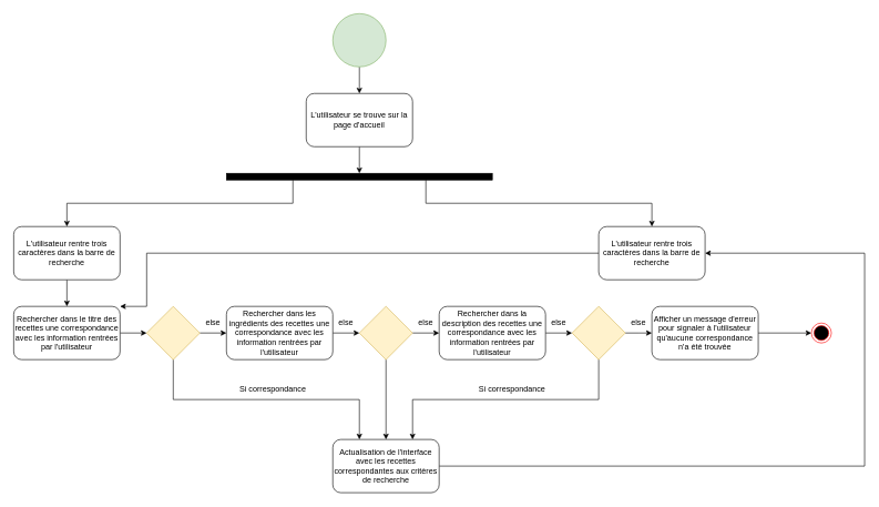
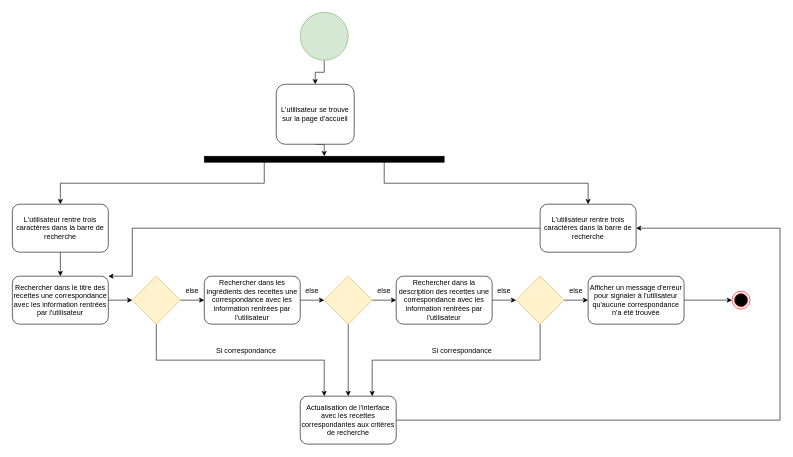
  <mxCell id="0" />
  <mxCell id="1" parent="0" />
  <mxCell id="2" style="edgeStyle=orthogonalEdgeStyle;rounded=0;orthogonalLoop=1;jettySize=auto;html=1;exitX=0.5;exitY=1;exitDx=0;exitDy=0;" edge="1" parent="1" source="3" target="5"><mxGeometry relative="1" as="geometry" /></mxCell>
  <mxCell id="3" value="" style="ellipse;whiteSpace=wrap;html=1;aspect=fixed;fillColor=#d5e8d4;strokeColor=#82b366;" vertex="1" parent="1"><mxGeometry x="500" y="20" width="80" height="80" as="geometry" /></mxCell>
  <mxCell id="4" style="edgeStyle=orthogonalEdgeStyle;rounded=0;orthogonalLoop=1;jettySize=auto;html=1;exitX=0.5;exitY=1;exitDx=0;exitDy=0;entryX=0.5;entryY=0;entryDx=0;entryDy=0;" edge="1" parent="1" source="5" target="8"><mxGeometry relative="1" as="geometry" /></mxCell>
- <mxCell id="5" value="L'utilisateur se trouve sur la page d'accueil" style="rounded=1;whiteSpace=wrap;html=1;" vertex="1" parent="1"><mxGeometry x="460" y="140" width="160" height="80" as="geometry" /></mxCell>
+ <mxCell id="5" value="L'utilisateur se trouve sur la page d'accueil" style="rounded=1;whiteSpace=wrap;html=1;" vertex="1" parent="1"><mxGeometry x="460" y="140" width="130" height="100" as="geometry" /></mxCell>
  <mxCell id="6" style="edgeStyle=orthogonalEdgeStyle;rounded=0;orthogonalLoop=1;jettySize=auto;html=1;exitX=0.25;exitY=1;exitDx=0;exitDy=0;entryX=0.5;entryY=0;entryDx=0;entryDy=0;" edge="1" parent="1" source="8" target="10"><mxGeometry relative="1" as="geometry" /></mxCell>
  <mxCell id="7" style="edgeStyle=orthogonalEdgeStyle;rounded=0;orthogonalLoop=1;jettySize=auto;html=1;exitX=0.75;exitY=1;exitDx=0;exitDy=0;entryX=0.5;entryY=0;entryDx=0;entryDy=0;" edge="1" parent="1" source="8" target="39"><mxGeometry relative="1" as="geometry" /></mxCell>
  <mxCell id="8" value="" style="rounded=0;whiteSpace=wrap;html=1;fillColor=#000000;" vertex="1" parent="1"><mxGeometry x="340" y="260" width="400" height="10" as="geometry" /></mxCell>
  <mxCell id="9" style="edgeStyle=orthogonalEdgeStyle;rounded=0;orthogonalLoop=1;jettySize=auto;html=1;exitX=0.5;exitY=1;exitDx=0;exitDy=0;entryX=0.5;entryY=0;entryDx=0;entryDy=0;" edge="1" parent="1" source="10" target="12"><mxGeometry relative="1" as="geometry" /></mxCell>
  <mxCell id="10" value="L'utilisateur rentre trois caractères dans la barre de recherche" style="rounded=1;whiteSpace=wrap;html=1;fillColor=#FFFFFF;" vertex="1" parent="1"><mxGeometry x="20" y="340" width="160" height="80" as="geometry" /></mxCell>
  <mxCell id="11" style="edgeStyle=orthogonalEdgeStyle;rounded=0;orthogonalLoop=1;jettySize=auto;html=1;exitX=1;exitY=0.5;exitDx=0;exitDy=0;entryX=0;entryY=0.5;entryDx=0;entryDy=0;" edge="1" parent="1" source="12" target="15"><mxGeometry relative="1" as="geometry"><mxPoint x="230" y="500" as="targetPoint" /></mxGeometry></mxCell>
  <mxCell id="12" value="Rechercher dans le titre des recettes une correspondance avec les information rentrées par l'utilisateur" style="rounded=1;whiteSpace=wrap;html=1;fillColor=#FFFFFF;" vertex="1" parent="1"><mxGeometry x="20" y="460" width="160" height="80" as="geometry" /></mxCell>
  <mxCell id="13" style="edgeStyle=orthogonalEdgeStyle;rounded=0;orthogonalLoop=1;jettySize=auto;html=1;exitX=1;exitY=0.5;exitDx=0;exitDy=0;entryX=0;entryY=0.5;entryDx=0;entryDy=0;" edge="1" parent="1" source="15" target="22"><mxGeometry relative="1" as="geometry"><mxPoint x="300" y="860" as="targetPoint" /></mxGeometry></mxCell>
  <mxCell id="14" style="edgeStyle=orthogonalEdgeStyle;rounded=0;orthogonalLoop=1;jettySize=auto;html=1;exitX=0.5;exitY=1;exitDx=0;exitDy=0;entryX=0.25;entryY=0;entryDx=0;entryDy=0;" edge="1" parent="1" source="15" target="17"><mxGeometry relative="1" as="geometry" /></mxCell>
  <mxCell id="15" value="" style="rhombus;whiteSpace=wrap;html=1;fillColor=#fff2cc;strokeColor=#d6b656;" vertex="1" parent="1"><mxGeometry x="220" y="460" width="80" height="80" as="geometry" /></mxCell>
  <mxCell id="16" style="edgeStyle=orthogonalEdgeStyle;rounded=0;orthogonalLoop=1;jettySize=auto;html=1;exitX=1;exitY=0.5;exitDx=0;exitDy=0;entryX=1;entryY=0.5;entryDx=0;entryDy=0;" edge="1" parent="1" source="17" target="39"><mxGeometry relative="1" as="geometry"><Array as="points"><mxPoint x="1300" y="700" /><mxPoint x="1300" y="380" /></Array></mxGeometry></mxCell>
  <mxCell id="17" value="Actualisation de l'interface avec les recettes correspondantes aux critères de recherche" style="rounded=1;whiteSpace=wrap;html=1;fillColor=#FFFFFF;" vertex="1" parent="1"><mxGeometry x="500" y="660" width="160" height="80" as="geometry" /></mxCell>
  <mxCell id="18" style="edgeStyle=orthogonalEdgeStyle;rounded=0;orthogonalLoop=1;jettySize=auto;html=1;exitX=1;exitY=0.5;exitDx=0;exitDy=0;entryX=0;entryY=0.5;entryDx=0;entryDy=0;" edge="1" parent="1" source="20" target="24"><mxGeometry relative="1" as="geometry" /></mxCell>
  <mxCell id="19" style="edgeStyle=orthogonalEdgeStyle;rounded=0;orthogonalLoop=1;jettySize=auto;html=1;exitX=0.5;exitY=1;exitDx=0;exitDy=0;entryX=0.5;entryY=0;entryDx=0;entryDy=0;" edge="1" parent="1" source="20" target="17"><mxGeometry relative="1" as="geometry" /></mxCell>
  <mxCell id="20" value="" style="rhombus;whiteSpace=wrap;html=1;fillColor=#fff2cc;strokeColor=#d6b656;" vertex="1" parent="1"><mxGeometry x="540" y="460" width="80" height="80" as="geometry" /></mxCell>
  <mxCell id="21" style="edgeStyle=orthogonalEdgeStyle;rounded=0;orthogonalLoop=1;jettySize=auto;html=1;exitX=1;exitY=0.5;exitDx=0;exitDy=0;entryX=0;entryY=0.5;entryDx=0;entryDy=0;" edge="1" parent="1" source="22" target="20"><mxGeometry relative="1" as="geometry" /></mxCell>
  <mxCell id="22" value="Rechercher dans les ingrédients des recettes une correspondance avec les information rentrées par l'utilisateur" style="rounded=1;whiteSpace=wrap;html=1;fillColor=#FFFFFF;" vertex="1" parent="1"><mxGeometry x="340" y="460" width="160" height="80" as="geometry" /></mxCell>
  <mxCell id="23" style="edgeStyle=orthogonalEdgeStyle;rounded=0;orthogonalLoop=1;jettySize=auto;html=1;exitX=1;exitY=0.5;exitDx=0;exitDy=0;entryX=0;entryY=0.5;entryDx=0;entryDy=0;" edge="1" parent="1" source="24" target="28"><mxGeometry relative="1" as="geometry" /></mxCell>
  <mxCell id="24" value="Rechercher dans la description des recettes une correspondance avec les information rentrées par l'utilisateur" style="rounded=1;whiteSpace=wrap;html=1;fillColor=#FFFFFF;" vertex="1" parent="1"><mxGeometry x="660" y="460" width="160" height="80" as="geometry" /></mxCell>
  <mxCell id="25" value="Si correspondance" style="text;html=1;strokeColor=none;fillColor=none;align=center;verticalAlign=middle;whiteSpace=wrap;rounded=0;" vertex="1" parent="1"><mxGeometry x="340" y="570" width="140" height="30" as="geometry" /></mxCell>
  <mxCell id="26" style="edgeStyle=orthogonalEdgeStyle;rounded=0;orthogonalLoop=1;jettySize=auto;html=1;exitX=1;exitY=0.5;exitDx=0;exitDy=0;" edge="1" parent="1" source="28"><mxGeometry relative="1" as="geometry"><mxPoint x="980" y="500" as="targetPoint" /></mxGeometry></mxCell>
  <mxCell id="27" style="edgeStyle=orthogonalEdgeStyle;rounded=0;orthogonalLoop=1;jettySize=auto;html=1;exitX=0.5;exitY=1;exitDx=0;exitDy=0;entryX=0.75;entryY=0;entryDx=0;entryDy=0;" edge="1" parent="1" source="28" target="17"><mxGeometry relative="1" as="geometry" /></mxCell>
  <mxCell id="28" value="" style="rhombus;whiteSpace=wrap;html=1;fillColor=#fff2cc;strokeColor=#d6b656;" vertex="1" parent="1"><mxGeometry x="860" y="460" width="80" height="80" as="geometry" /></mxCell>
  <mxCell id="29" style="edgeStyle=orthogonalEdgeStyle;rounded=0;orthogonalLoop=1;jettySize=auto;html=1;exitX=1;exitY=0.5;exitDx=0;exitDy=0;entryX=0;entryY=0.5;entryDx=0;entryDy=0;" edge="1" parent="1" source="30" target="31"><mxGeometry relative="1" as="geometry" /></mxCell>
  <mxCell id="30" value="Afficher un message d'erreur pour signaler à l'utilisateur qu'aucune correspondance n'a été trouvée" style="rounded=1;whiteSpace=wrap;html=1;fillColor=#FFFFFF;" vertex="1" parent="1"><mxGeometry x="980" y="460" width="160" height="80" as="geometry" /></mxCell>
  <mxCell id="31" value="" style="ellipse;html=1;shape=endState;fillColor=#000000;strokeColor=#ff0000;" vertex="1" parent="1"><mxGeometry x="1220" y="485" width="30" height="30" as="geometry" /></mxCell>
  <mxCell id="32" value="Si correspondance" style="text;html=1;strokeColor=none;fillColor=none;align=center;verticalAlign=middle;whiteSpace=wrap;rounded=0;" vertex="1" parent="1"><mxGeometry x="700" y="570" width="140" height="30" as="geometry" /></mxCell>
  <mxCell id="33" value="else" style="text;html=1;strokeColor=none;fillColor=none;align=center;verticalAlign=middle;whiteSpace=wrap;rounded=0;rotation=0;" vertex="1" parent="1"><mxGeometry x="300" y="470" width="40" height="30" as="geometry" /></mxCell>
  <mxCell id="34" value="else" style="text;html=1;strokeColor=none;fillColor=none;align=center;verticalAlign=middle;whiteSpace=wrap;rounded=0;rotation=0;" vertex="1" parent="1"><mxGeometry x="500" y="470" width="40" height="30" as="geometry" /></mxCell>
  <mxCell id="35" value="else" style="text;html=1;strokeColor=none;fillColor=none;align=center;verticalAlign=middle;whiteSpace=wrap;rounded=0;rotation=0;" vertex="1" parent="1"><mxGeometry x="620" y="470" width="40" height="30" as="geometry" /></mxCell>
  <mxCell id="36" value="else" style="text;html=1;strokeColor=none;fillColor=none;align=center;verticalAlign=middle;whiteSpace=wrap;rounded=0;rotation=0;" vertex="1" parent="1"><mxGeometry x="820" y="470" width="40" height="30" as="geometry" /></mxCell>
  <mxCell id="37" value="else" style="text;html=1;strokeColor=none;fillColor=none;align=center;verticalAlign=middle;whiteSpace=wrap;rounded=0;rotation=0;" vertex="1" parent="1"><mxGeometry x="940" y="470" width="40" height="30" as="geometry" /></mxCell>
  <mxCell id="38" style="edgeStyle=orthogonalEdgeStyle;rounded=0;orthogonalLoop=1;jettySize=auto;html=1;exitX=0;exitY=0.5;exitDx=0;exitDy=0;entryX=1;entryY=0;entryDx=0;entryDy=0;" edge="1" parent="1" source="39" target="12"><mxGeometry relative="1" as="geometry"><Array as="points"><mxPoint x="220" y="380" /><mxPoint x="220" y="460" /></Array></mxGeometry></mxCell>
  <mxCell id="39" value="L'utilisateur rentre trois caractères dans la barre de recherche" style="rounded=1;whiteSpace=wrap;html=1;fillColor=#FFFFFF;" vertex="1" parent="1"><mxGeometry x="900" y="340" width="160" height="80" as="geometry" /></mxCell>
